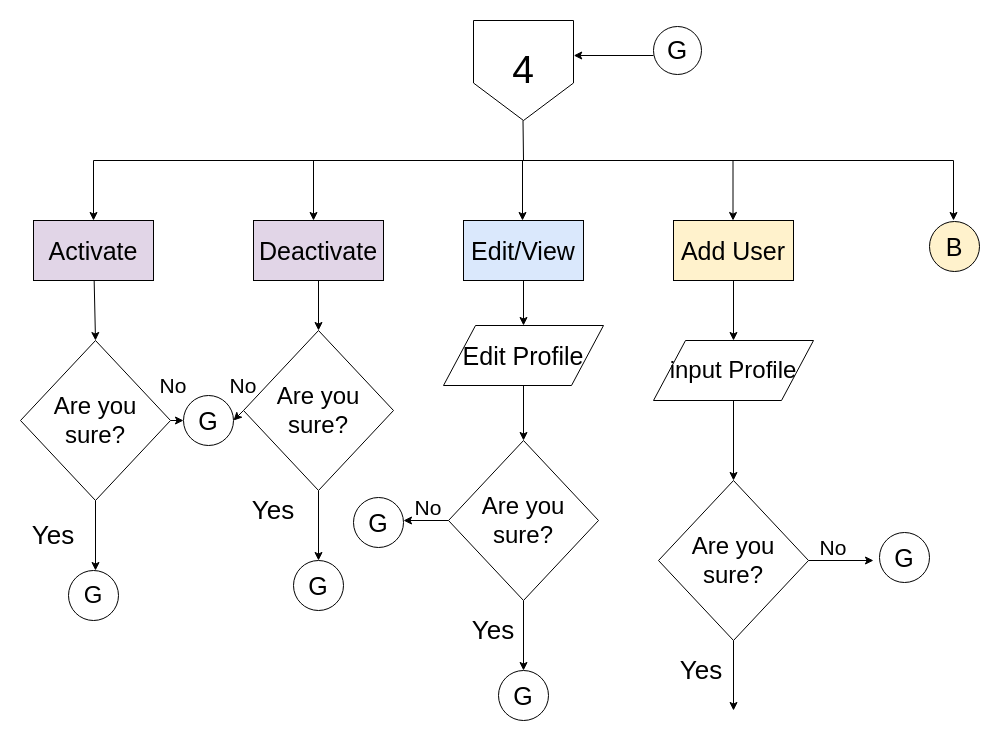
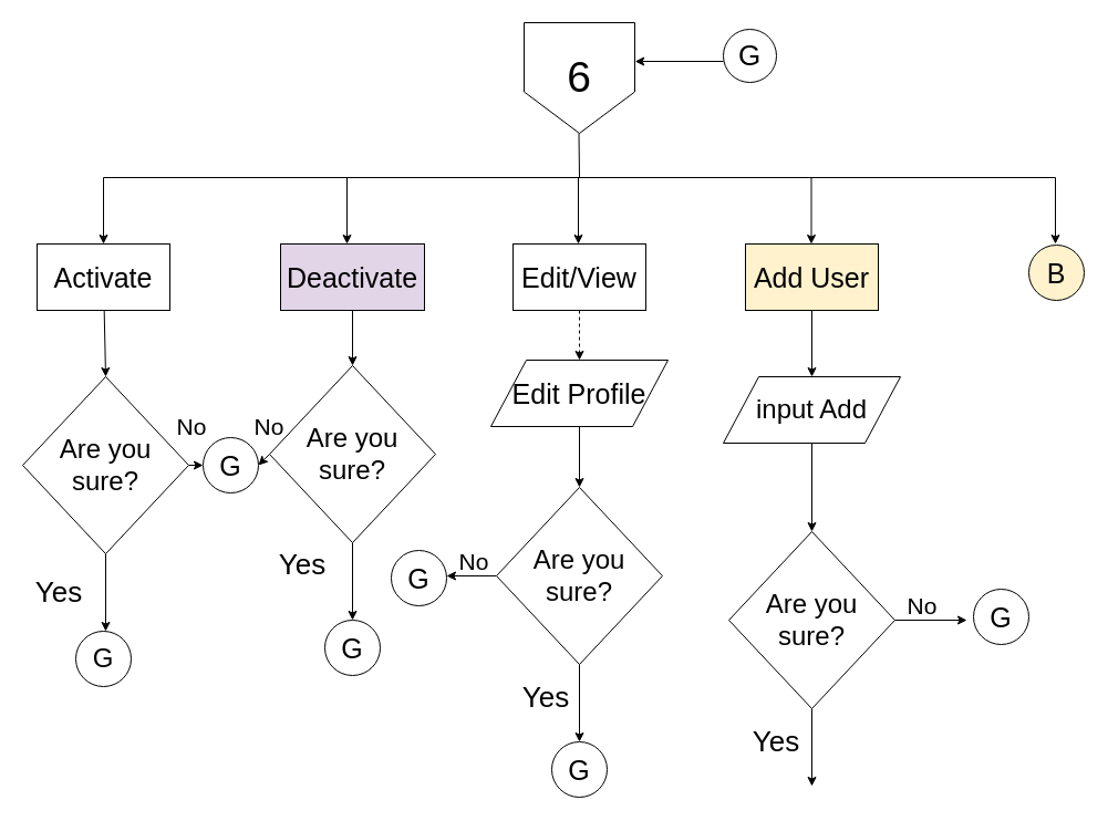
  <mxCell id="0" />
  <mxCell id="1" parent="0" />
- <mxCell id="2" value="&lt;font style=&quot;font-size: 39px&quot;&gt;4&lt;/font&gt;" style="shape=offPageConnector;whiteSpace=wrap;html=1;" vertex="1" parent="1"><mxGeometry x="473" y="20" width="100" height="100" as="geometry" /></mxCell>
+ <mxCell id="2" value="&lt;font style=&quot;font-size: 39px&quot;&gt;6&lt;/font&gt;" style="shape=offPageConnector;whiteSpace=wrap;html=1;" vertex="1" parent="1"><mxGeometry x="473" y="20" width="100" height="100" as="geometry" /></mxCell>
  <mxCell id="3" value="" style="endArrow=none;html=1;strokeColor=#000000;" edge="1" parent="1"><mxGeometry width="50" height="50" relative="1" as="geometry"><mxPoint x="523" y="160" as="sourcePoint" /><mxPoint x="522.5" y="120" as="targetPoint" /></mxGeometry></mxCell>
  <mxCell id="4" value="" style="endArrow=none;html=1;strokeColor=#000000;" edge="1" parent="1"><mxGeometry width="50" height="50" relative="1" as="geometry"><mxPoint x="93" y="160" as="sourcePoint" /><mxPoint x="953" y="160" as="targetPoint" /></mxGeometry></mxCell>
  <mxCell id="5" value="" style="endArrow=classic;html=1;strokeColor=#000000;" edge="1" parent="1"><mxGeometry width="50" height="50" relative="1" as="geometry"><mxPoint x="93" y="160" as="sourcePoint" /><mxPoint x="93" y="220" as="targetPoint" /></mxGeometry></mxCell>
  <mxCell id="6" value="" style="endArrow=classic;html=1;strokeColor=#000000;" edge="1" parent="1"><mxGeometry width="50" height="50" relative="1" as="geometry"><mxPoint x="953" y="160" as="sourcePoint" /><mxPoint x="953" y="220" as="targetPoint" /></mxGeometry></mxCell>
  <mxCell id="7" style="edgeStyle=none;rounded=0;orthogonalLoop=1;jettySize=auto;html=1;entryX=0.5;entryY=0;entryDx=0;entryDy=0;strokeColor=#000000;" edge="1" parent="1" source="8" target="23"><mxGeometry relative="1" as="geometry" /></mxCell>
- <mxCell id="8" value="&lt;font style=&quot;font-size: 25px&quot;&gt;Activate&lt;/font&gt;" style="rounded=0;whiteSpace=wrap;html=1;fillColor=#e1d5e7;" vertex="1" parent="1"><mxGeometry x="33" y="220" width="120" height="60" as="geometry" /></mxCell>
+ <mxCell id="8" value="&lt;font style=&quot;font-size: 25px&quot;&gt;Activate&lt;/font&gt;" style="rounded=0;whiteSpace=wrap;html=1;" vertex="1" parent="1"><mxGeometry x="33" y="220" width="120" height="60" as="geometry" /></mxCell>
  <mxCell id="9" value="" style="endArrow=classic;html=1;strokeColor=#000000;" edge="1" parent="1"><mxGeometry width="50" height="50" relative="1" as="geometry"><mxPoint x="313" y="160" as="sourcePoint" /><mxPoint x="313" y="220" as="targetPoint" /></mxGeometry></mxCell>
  <mxCell id="10" style="edgeStyle=none;rounded=0;orthogonalLoop=1;jettySize=auto;html=1;entryX=0.5;entryY=0;entryDx=0;entryDy=0;strokeColor=#000000;" edge="1" parent="1" source="11" target="26"><mxGeometry relative="1" as="geometry" /></mxCell>
  <mxCell id="11" value="&lt;font style=&quot;font-size: 25px&quot;&gt;Deactivate&lt;/font&gt;" style="rounded=0;whiteSpace=wrap;html=1;fillColor=#e1d5e7;" vertex="1" parent="1"><mxGeometry x="253" y="220" width="130" height="60" as="geometry" /></mxCell>
  <mxCell id="12" value="" style="endArrow=classic;html=1;strokeColor=#000000;" edge="1" parent="1"><mxGeometry width="50" height="50" relative="1" as="geometry"><mxPoint x="522" y="160" as="sourcePoint" /><mxPoint x="522" y="220" as="targetPoint" /></mxGeometry></mxCell>
- <mxCell id="13" style="edgeStyle=none;rounded=0;orthogonalLoop=1;jettySize=auto;html=1;strokeColor=#000000;" edge="1" parent="1" source="14" target="36"><mxGeometry relative="1" as="geometry" /></mxCell>
- <mxCell id="14" value="&lt;font style=&quot;font-size: 25px&quot;&gt;Edit/View&lt;/font&gt;" style="rounded=0;whiteSpace=wrap;html=1;fillColor=#dae8fc;" vertex="1" parent="1"><mxGeometry x="463" y="220" width="120" height="60" as="geometry" /></mxCell>
+ <mxCell id="13" style="edgeStyle=none;rounded=0;orthogonalLoop=1;jettySize=auto;html=1;strokeColor=#000000;dashed=1;" edge="1" parent="1" source="14" target="36"><mxGeometry relative="1" as="geometry" /></mxCell>
+ <mxCell id="14" value="&lt;font style=&quot;font-size: 25px&quot;&gt;Edit/View&lt;/font&gt;" style="rounded=0;whiteSpace=wrap;html=1;" vertex="1" parent="1"><mxGeometry x="463" y="220" width="120" height="60" as="geometry" /></mxCell>
  <mxCell id="15" style="edgeStyle=none;rounded=0;orthogonalLoop=1;jettySize=auto;html=1;strokeColor=#000000;" edge="1" parent="1" source="16"><mxGeometry relative="1" as="geometry"><mxPoint x="733" y="340" as="targetPoint" /></mxGeometry></mxCell>
  <mxCell id="16" value="&lt;font style=&quot;font-size: 25px&quot;&gt;Add User&lt;br&gt;&lt;/font&gt;" style="rounded=0;whiteSpace=wrap;html=1;fillColor=#fff2cc;" vertex="1" parent="1"><mxGeometry x="673" y="220" width="120" height="60" as="geometry" /></mxCell>
  <mxCell id="17" value="" style="endArrow=classic;html=1;strokeColor=#000000;" edge="1" parent="1"><mxGeometry width="50" height="50" relative="1" as="geometry"><mxPoint x="732.5" y="160" as="sourcePoint" /><mxPoint x="732.5" y="220" as="targetPoint" /></mxGeometry></mxCell>
  <mxCell id="18" value="&lt;font style=&quot;font-size: 25px&quot;&gt;B&lt;/font&gt;" style="ellipse;whiteSpace=wrap;html=1;aspect=fixed;fillColor=#fff2cc;" vertex="1" parent="1"><mxGeometry x="929" y="221" width="50" height="50" as="geometry" /></mxCell>
  <mxCell id="19" value="&lt;font style=&quot;font-size: 26px&quot;&gt;G&lt;/font&gt;" style="ellipse;whiteSpace=wrap;html=1;aspect=fixed;" vertex="1" parent="1"><mxGeometry x="653" y="26" width="48" height="48" as="geometry" /></mxCell>
  <mxCell id="20" value="" style="endArrow=classic;html=1;strokeColor=#000000;" edge="1" parent="1"><mxGeometry width="50" height="50" relative="1" as="geometry"><mxPoint x="653" y="55" as="sourcePoint" /><mxPoint x="573.211" y="55" as="targetPoint" /></mxGeometry></mxCell>
  <mxCell id="21" style="edgeStyle=none;rounded=0;orthogonalLoop=1;jettySize=auto;html=1;strokeColor=#000000;" edge="1" parent="1" source="23"><mxGeometry relative="1" as="geometry"><mxPoint x="95" y="570" as="targetPoint" /></mxGeometry></mxCell>
  <mxCell id="22" style="edgeStyle=none;rounded=0;orthogonalLoop=1;jettySize=auto;html=1;strokeColor=#000000;" edge="1" parent="1" source="23"><mxGeometry relative="1" as="geometry"><mxPoint x="183" y="420" as="targetPoint" /></mxGeometry></mxCell>
  <mxCell id="23" value="&lt;font style=&quot;font-size: 24px&quot;&gt;Are you sure?&lt;br&gt;&lt;/font&gt;" style="rhombus;whiteSpace=wrap;html=1;" vertex="1" parent="1"><mxGeometry x="20" y="340" width="150" height="160" as="geometry" /></mxCell>
  <mxCell id="24" style="edgeStyle=none;rounded=0;orthogonalLoop=1;jettySize=auto;html=1;strokeColor=#000000;" edge="1" parent="1" source="26"><mxGeometry relative="1" as="geometry"><mxPoint x="318" y="560" as="targetPoint" /></mxGeometry></mxCell>
  <mxCell id="25" style="edgeStyle=none;rounded=0;orthogonalLoop=1;jettySize=auto;html=1;exitX=0;exitY=0.5;exitDx=0;exitDy=0;entryX=1;entryY=0.5;entryDx=0;entryDy=0;strokeColor=#000000;" edge="1" parent="1" source="26" target="31"><mxGeometry relative="1" as="geometry" /></mxCell>
  <mxCell id="26" value="&lt;font style=&quot;font-size: 24px&quot;&gt;Are you sure?&lt;br&gt;&lt;/font&gt;" style="rhombus;whiteSpace=wrap;html=1;" vertex="1" parent="1"><mxGeometry x="243" y="330" width="150" height="160" as="geometry" /></mxCell>
  <mxCell id="27" value="&lt;font style=&quot;font-size: 25px&quot;&gt;G&lt;/font&gt;" style="ellipse;whiteSpace=wrap;html=1;aspect=fixed;" vertex="1" parent="1"><mxGeometry x="293" y="560" width="50" height="50" as="geometry" /></mxCell>
  <mxCell id="28" value="&lt;font style=&quot;font-size: 24px&quot;&gt;G&lt;/font&gt;" style="ellipse;whiteSpace=wrap;html=1;aspect=fixed;" vertex="1" parent="1"><mxGeometry x="68" y="570" width="50" height="50" as="geometry" /></mxCell>
  <mxCell id="29" value="&lt;font style=&quot;font-size: 26px&quot;&gt;Yes&lt;/font&gt;" style="text;html=1;strokeColor=none;fillColor=none;align=center;verticalAlign=middle;whiteSpace=wrap;rounded=0;" vertex="1" parent="1"><mxGeometry x="253" y="500" width="40" height="20" as="geometry" /></mxCell>
  <mxCell id="30" value="&lt;font style=&quot;font-size: 26px&quot;&gt;Yes&lt;/font&gt;" style="text;html=1;strokeColor=none;fillColor=none;align=center;verticalAlign=middle;whiteSpace=wrap;rounded=0;" vertex="1" parent="1"><mxGeometry x="33" y="525" width="40" height="20" as="geometry" /></mxCell>
  <mxCell id="31" value="&lt;font style=&quot;font-size: 25px&quot;&gt;G&lt;/font&gt;" style="ellipse;whiteSpace=wrap;html=1;aspect=fixed;" vertex="1" parent="1"><mxGeometry x="183" y="395" width="50" height="50" as="geometry" /></mxCell>
  <mxCell id="32" value="&lt;font style=&quot;font-size: 21px&quot;&gt;No&lt;/font&gt;" style="text;html=1;strokeColor=none;fillColor=none;align=center;verticalAlign=middle;whiteSpace=wrap;rounded=0;" vertex="1" parent="1"><mxGeometry x="153" y="375" width="40" height="20" as="geometry" /></mxCell>
  <mxCell id="33" value="&lt;font style=&quot;font-size: 21px&quot;&gt;No&lt;/font&gt;" style="text;html=1;strokeColor=none;fillColor=none;align=center;verticalAlign=middle;whiteSpace=wrap;rounded=0;" vertex="1" parent="1"><mxGeometry x="223" y="375" width="40" height="20" as="geometry" /></mxCell>
  <mxCell id="34" style="edgeStyle=none;rounded=0;orthogonalLoop=1;jettySize=auto;html=1;exitX=1;exitY=0.5;exitDx=0;exitDy=0;strokeColor=#000000;" edge="1" parent="1" source="36"><mxGeometry relative="1" as="geometry"><mxPoint x="573" y="355.471" as="targetPoint" /></mxGeometry></mxCell>
  <mxCell id="35" style="edgeStyle=none;rounded=0;orthogonalLoop=1;jettySize=auto;html=1;strokeColor=#000000;" edge="1" parent="1" source="36"><mxGeometry relative="1" as="geometry"><mxPoint x="523" y="440" as="targetPoint" /></mxGeometry></mxCell>
  <mxCell id="36" value="&lt;font style=&quot;font-size: 25px&quot;&gt;Edit Profile&lt;/font&gt;" style="shape=parallelogram;perimeter=parallelogramPerimeter;whiteSpace=wrap;html=1;" vertex="1" parent="1"><mxGeometry x="443" y="325" width="160" height="60" as="geometry" /></mxCell>
  <mxCell id="37" style="edgeStyle=none;rounded=0;orthogonalLoop=1;jettySize=auto;html=1;strokeColor=#000000;" edge="1" parent="1" source="39"><mxGeometry relative="1" as="geometry"><mxPoint x="523" y="670" as="targetPoint" /></mxGeometry></mxCell>
  <mxCell id="38" style="edgeStyle=none;rounded=0;orthogonalLoop=1;jettySize=auto;html=1;strokeColor=#000000;" edge="1" parent="1" source="39"><mxGeometry relative="1" as="geometry"><mxPoint x="403" y="520" as="targetPoint" /></mxGeometry></mxCell>
  <mxCell id="39" value="&lt;font style=&quot;font-size: 24px&quot;&gt;Are you sure?&lt;br&gt;&lt;/font&gt;" style="rhombus;whiteSpace=wrap;html=1;" vertex="1" parent="1"><mxGeometry x="448" y="440" width="150" height="160" as="geometry" /></mxCell>
  <mxCell id="40" value="&lt;font style=&quot;font-size: 25px&quot;&gt;G&lt;/font&gt;" style="ellipse;whiteSpace=wrap;html=1;aspect=fixed;" vertex="1" parent="1"><mxGeometry x="498" y="670" width="50" height="50" as="geometry" /></mxCell>
  <mxCell id="41" value="&lt;font style=&quot;font-size: 25px&quot;&gt;G&lt;/font&gt;" style="ellipse;whiteSpace=wrap;html=1;aspect=fixed;" vertex="1" parent="1"><mxGeometry x="353" y="497" width="50" height="50" as="geometry" /></mxCell>
  <mxCell id="42" value="&lt;font style=&quot;font-size: 21px&quot;&gt;No&lt;/font&gt;" style="text;html=1;strokeColor=none;fillColor=none;align=center;verticalAlign=middle;whiteSpace=wrap;rounded=0;" vertex="1" parent="1"><mxGeometry x="408" y="497" width="40" height="20" as="geometry" /></mxCell>
  <mxCell id="43" value="&lt;font style=&quot;font-size: 26px&quot;&gt;Yes&lt;/font&gt;" style="text;html=1;strokeColor=none;fillColor=none;align=center;verticalAlign=middle;whiteSpace=wrap;rounded=0;" vertex="1" parent="1"><mxGeometry x="473" y="620" width="40" height="20" as="geometry" /></mxCell>
  <mxCell id="44" style="edgeStyle=none;rounded=0;orthogonalLoop=1;jettySize=auto;html=1;strokeColor=#000000;" edge="1" parent="1" source="45"><mxGeometry relative="1" as="geometry"><mxPoint x="733" y="480" as="targetPoint" /></mxGeometry></mxCell>
- <mxCell id="45" value="&lt;font style=&quot;font-size: 24px&quot;&gt;input Profile&lt;br&gt;&lt;/font&gt;" style="shape=parallelogram;perimeter=parallelogramPerimeter;whiteSpace=wrap;html=1;" vertex="1" parent="1"><mxGeometry x="653" y="340" width="160" height="60" as="geometry" /></mxCell>
+ <mxCell id="45" value="&lt;font style=&quot;font-size: 24px&quot;&gt;input Add&lt;br&gt;&lt;/font&gt;" style="shape=parallelogram;perimeter=parallelogramPerimeter;whiteSpace=wrap;html=1;" vertex="1" parent="1"><mxGeometry x="653" y="340" width="160" height="60" as="geometry" /></mxCell>
  <mxCell id="46" style="edgeStyle=none;rounded=0;orthogonalLoop=1;jettySize=auto;html=1;strokeColor=#000000;" edge="1" parent="1" source="47"><mxGeometry relative="1" as="geometry"><mxPoint x="873" y="560" as="targetPoint" /></mxGeometry></mxCell>
  <mxCell id="47" value="&lt;font style=&quot;font-size: 24px&quot;&gt;Are you sure?&lt;br&gt;&lt;/font&gt;" style="rhombus;whiteSpace=wrap;html=1;" vertex="1" parent="1"><mxGeometry x="658" y="480" width="150" height="160" as="geometry" /></mxCell>
  <mxCell id="48" style="edgeStyle=none;rounded=0;orthogonalLoop=1;jettySize=auto;html=1;strokeColor=#000000;" edge="1" parent="1"><mxGeometry relative="1" as="geometry"><mxPoint x="733" y="710" as="targetPoint" /><mxPoint x="733" y="640" as="sourcePoint" /></mxGeometry></mxCell>
  <mxCell id="49" value="&lt;font style=&quot;font-size: 26px&quot;&gt;Yes&lt;/font&gt;" style="text;html=1;strokeColor=none;fillColor=none;align=center;verticalAlign=middle;whiteSpace=wrap;rounded=0;" vertex="1" parent="1"><mxGeometry x="681" y="660" width="40" height="20" as="geometry" /></mxCell>
  <mxCell id="50" value="&lt;font style=&quot;font-size: 21px&quot;&gt;No&lt;/font&gt;" style="text;html=1;strokeColor=none;fillColor=none;align=center;verticalAlign=middle;whiteSpace=wrap;rounded=0;" vertex="1" parent="1"><mxGeometry x="813" y="537" width="40" height="20" as="geometry" /></mxCell>
  <mxCell id="51" value="&lt;font style=&quot;font-size: 25px&quot;&gt;G&lt;/font&gt;" style="ellipse;whiteSpace=wrap;html=1;aspect=fixed;" vertex="1" parent="1"><mxGeometry x="879" y="532" width="50" height="50" as="geometry" /></mxCell>
